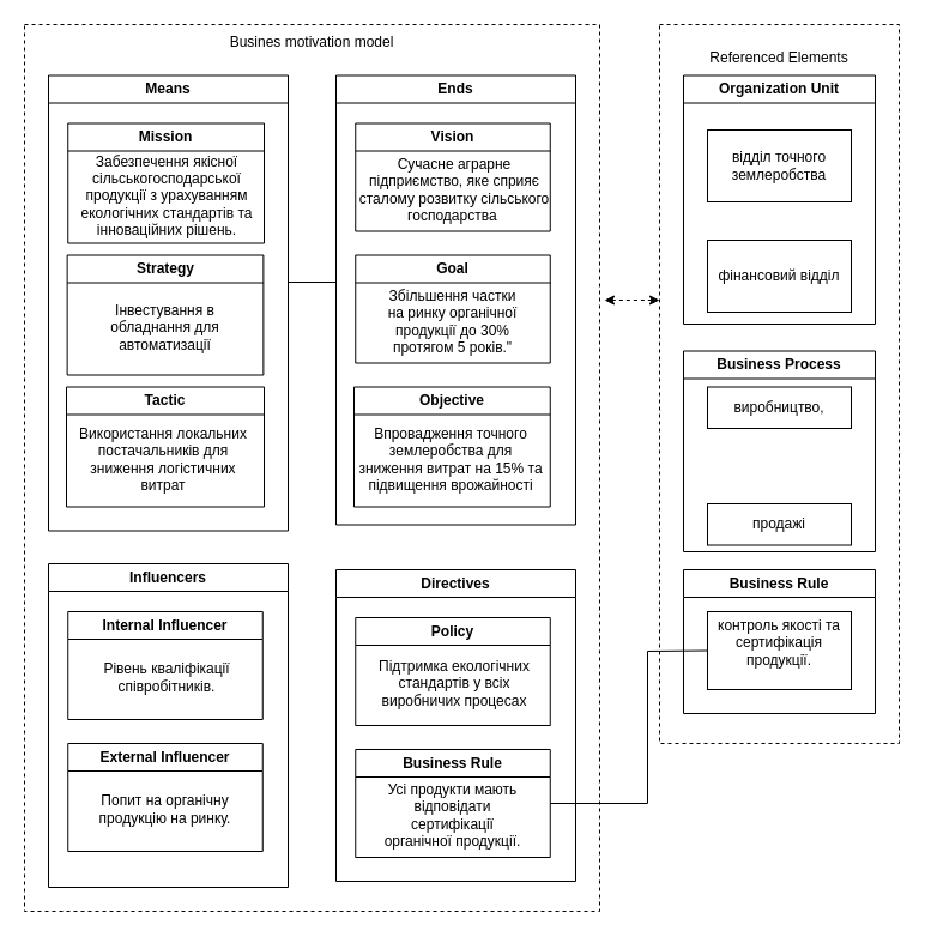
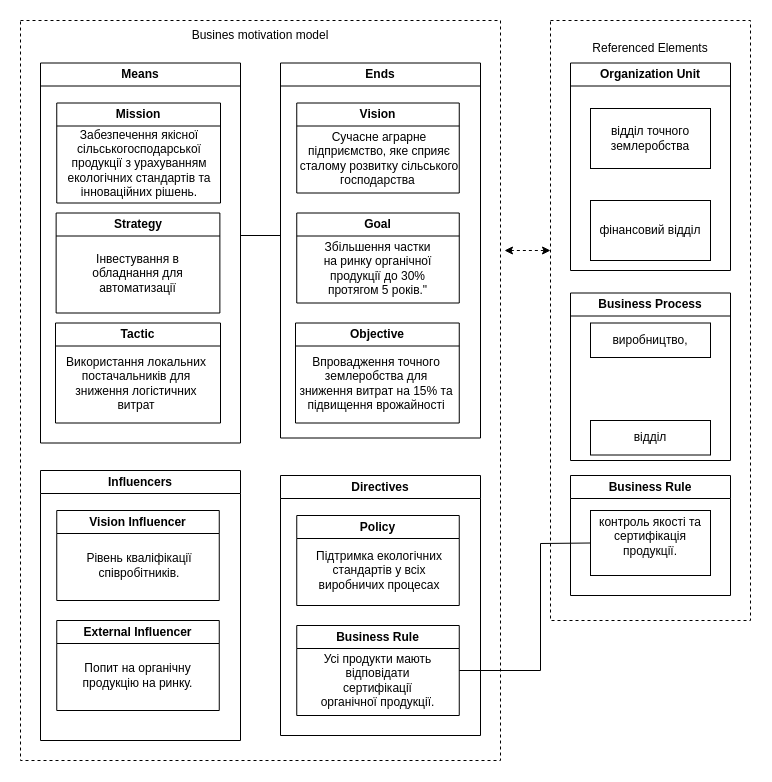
  <mxCell id="0" />
  <mxCell id="1" parent="0" />
  <mxCell id="2" value="" style="rounded=0;whiteSpace=wrap;html=1;dashed=1;" vertex="1" parent="1"><mxGeometry x="20" y="20" width="480" height="740" as="geometry" /></mxCell>
  <mxCell id="3" value="Ends" style="swimlane;whiteSpace=wrap;html=1;" vertex="1" parent="1"><mxGeometry x="280" y="62.5" width="200" height="375" as="geometry" /></mxCell>
  <mxCell id="4" value="Vision " style="swimlane;whiteSpace=wrap;html=1;" vertex="1" parent="3"><mxGeometry x="16.25" y="40" width="162.5" height="90" as="geometry" /></mxCell>
  <mxCell id="5" value="Сучасне аграрне підприємство, яке сприяє сталому розвитку сільського господарства&amp;nbsp;" style="text;html=1;align=center;verticalAlign=middle;whiteSpace=wrap;rounded=0;" vertex="1" parent="4"><mxGeometry x="1.5" y="40" width="162" height="30" as="geometry" /></mxCell>
  <mxCell id="6" value="Goal" style="swimlane;whiteSpace=wrap;html=1;" vertex="1" parent="3"><mxGeometry x="16.25" y="150" width="162.5" height="90" as="geometry" /></mxCell>
  <mxCell id="7" value="Збільшення частки на ринку органічної продукції до 30% протягом 5 років.&quot;" style="text;html=1;align=center;verticalAlign=middle;whiteSpace=wrap;rounded=0;" vertex="1" parent="6"><mxGeometry x="22" y="40" width="118.5" height="30" as="geometry" /></mxCell>
  <mxCell id="8" value="Objective" style="swimlane;whiteSpace=wrap;html=1;" vertex="1" parent="3"><mxGeometry x="15" y="260" width="163.75" height="100" as="geometry" /></mxCell>
  <mxCell id="9" value="&lt;div style=&quot;&quot;&gt;&lt;span style=&quot;background-color: initial;&quot;&gt;Впровадження точного землеробства для зниження витрат на 15% та підвищення врожайності&lt;/span&gt;&lt;/div&gt;" style="text;whiteSpace=wrap;html=1;align=center;" vertex="1" parent="8"><mxGeometry x="2.75" y="25" width="156.25" height="50" as="geometry" /></mxCell>
  <mxCell id="10" value="" style="endArrow=none;html=1;rounded=0;" edge="1" parent="3"><mxGeometry width="50" height="50" relative="1" as="geometry"><mxPoint x="-40" y="172.5" as="sourcePoint" /><mxPoint y="172.5" as="targetPoint" /></mxGeometry></mxCell>
  <mxCell id="11" value="Means" style="swimlane;whiteSpace=wrap;html=1;" vertex="1" parent="1"><mxGeometry x="40" y="62.5" width="200" height="380" as="geometry" /></mxCell>
  <mxCell id="12" value="Mission " style="swimlane;whiteSpace=wrap;html=1;" vertex="1" parent="11"><mxGeometry x="16.25" y="40" width="163.75" height="100" as="geometry" /></mxCell>
  <mxCell id="13" value="Забезпечення якісної сільськогосподарської продукції з урахуванням екологічних стандартів та інноваційних рішень." style="text;html=1;align=center;verticalAlign=middle;whiteSpace=wrap;rounded=0;" vertex="1" parent="12"><mxGeometry x="1.75" y="40" width="162" height="40" as="geometry" /></mxCell>
  <mxCell id="14" value="Strategy" style="swimlane;whiteSpace=wrap;html=1;" vertex="1" parent="11"><mxGeometry x="15.63" y="150" width="163.75" height="100" as="geometry" /></mxCell>
  <mxCell id="15" value="Інвестування в обладнання для автоматизації" style="text;html=1;align=center;verticalAlign=middle;whiteSpace=wrap;rounded=0;" vertex="1" parent="14"><mxGeometry x="22" y="40" width="118.5" height="40" as="geometry" /></mxCell>
  <mxCell id="16" value="Tactic" style="swimlane;whiteSpace=wrap;html=1;" vertex="1" parent="11"><mxGeometry x="15" y="260" width="165" height="100" as="geometry" /></mxCell>
  <mxCell id="17" value="&lt;div style=&quot;&quot;&gt;Використання локальних постачальників для зниження логістичних витрат&lt;/div&gt;" style="text;whiteSpace=wrap;html=1;align=center;" vertex="1" parent="16"><mxGeometry x="2.75" y="25" width="156.25" height="50" as="geometry" /></mxCell>
  <mxCell id="18" value="Busines motivation model" style="text;html=1;align=center;verticalAlign=middle;whiteSpace=wrap;rounded=0;" vertex="1" parent="1"><mxGeometry x="190" y="20" width="140" height="30" as="geometry" /></mxCell>
  <mxCell id="19" value="Directives" style="swimlane;whiteSpace=wrap;html=1;" vertex="1" parent="1"><mxGeometry x="280" y="475" width="200" height="260" as="geometry" /></mxCell>
  <mxCell id="20" value="Policy " style="swimlane;whiteSpace=wrap;html=1;" vertex="1" parent="19"><mxGeometry x="16.25" y="40" width="162.5" height="90" as="geometry" /></mxCell>
  <mxCell id="21" value="Підтримка екологічних стандартів у всіх виробничих процесах" style="text;html=1;align=center;verticalAlign=middle;whiteSpace=wrap;rounded=0;" vertex="1" parent="20"><mxGeometry x="1.5" y="40" width="162" height="30" as="geometry" /></mxCell>
  <mxCell id="22" value="Business Rule" style="swimlane;whiteSpace=wrap;html=1;" vertex="1" parent="19"><mxGeometry x="16.25" y="150" width="162.5" height="90" as="geometry" /></mxCell>
  <mxCell id="23" value="Усі продукти мають відповідати сертифікації органічної продукції." style="text;html=1;align=center;verticalAlign=middle;whiteSpace=wrap;rounded=0;" vertex="1" parent="22"><mxGeometry x="22" y="40" width="118.5" height="30" as="geometry" /></mxCell>
  <mxCell id="24" value="Influencers " style="swimlane;whiteSpace=wrap;html=1;" vertex="1" parent="1"><mxGeometry x="40" y="470" width="200" height="270" as="geometry" /></mxCell>
- <mxCell id="25" value="Internal Influencer  " style="swimlane;whiteSpace=wrap;html=1;" vertex="1" parent="24"><mxGeometry x="16.25" y="40" width="162.5" height="90" as="geometry" /></mxCell>
+ <mxCell id="25" value="Vision Influencer  " style="swimlane;whiteSpace=wrap;html=1;" vertex="1" parent="24"><mxGeometry x="16.25" y="40" width="162.5" height="90" as="geometry" /></mxCell>
  <mxCell id="26" value="Рівень кваліфікації співробітників." style="text;html=1;align=center;verticalAlign=middle;whiteSpace=wrap;rounded=0;" vertex="1" parent="25"><mxGeometry x="1.5" y="40" width="162" height="30" as="geometry" /></mxCell>
  <mxCell id="27" value="External Influencer " style="swimlane;whiteSpace=wrap;html=1;" vertex="1" parent="24"><mxGeometry x="16.25" y="150" width="162.5" height="90" as="geometry" /></mxCell>
  <mxCell id="28" value="Попит на органічну продукцію на ринку." style="text;html=1;align=center;verticalAlign=middle;whiteSpace=wrap;rounded=0;" vertex="1" parent="27"><mxGeometry x="22" y="40" width="118.5" height="30" as="geometry" /></mxCell>
  <mxCell id="29" value="" style="rounded=0;whiteSpace=wrap;html=1;dashed=1;" vertex="1" parent="1"><mxGeometry x="550" y="20" width="200" height="600" as="geometry" /></mxCell>
  <mxCell id="30" value=" Referenced Elements" style="text;html=1;align=center;verticalAlign=middle;whiteSpace=wrap;rounded=0;" vertex="1" parent="1"><mxGeometry x="580" y="32.5" width="140" height="30" as="geometry" /></mxCell>
  <mxCell id="31" value="Organization Unit" style="swimlane;whiteSpace=wrap;html=1;" vertex="1" parent="1"><mxGeometry x="570" y="62.5" width="160" height="207.5" as="geometry" /></mxCell>
  <mxCell id="32" value="відділ точного землеробства" style="rounded=0;whiteSpace=wrap;html=1;" vertex="1" parent="31"><mxGeometry x="20" y="45.5" width="120" height="60" as="geometry" /></mxCell>
  <mxCell id="33" value="фінансовий відділ" style="rounded=0;whiteSpace=wrap;html=1;" vertex="1" parent="1"><mxGeometry x="590" y="200" width="120" height="60" as="geometry" /></mxCell>
  <mxCell id="34" value="Business Process" style="swimlane;whiteSpace=wrap;html=1;" vertex="1" parent="1"><mxGeometry x="570" y="292.5" width="160" height="167.5" as="geometry" /></mxCell>
  <mxCell id="35" value=" виробництво," style="rounded=0;whiteSpace=wrap;html=1;fontStyle=0" vertex="1" parent="34"><mxGeometry x="20" y="30" width="120" height="34.5" as="geometry" /></mxCell>
- <mxCell id="36" value=" продажі" style="rounded=0;whiteSpace=wrap;html=1;fontStyle=0" vertex="1" parent="34"><mxGeometry x="20" y="127.5" width="120" height="34.5" as="geometry" /></mxCell>
+ <mxCell id="36" value=" відділ" style="rounded=0;whiteSpace=wrap;html=1;fontStyle=0" vertex="1" parent="34"><mxGeometry x="20" y="127.5" width="120" height="34.5" as="geometry" /></mxCell>
  <mxCell id="37" value="Business Rule" style="swimlane;whiteSpace=wrap;html=1;" vertex="1" parent="1"><mxGeometry x="570" y="475" width="160" height="120" as="geometry" /></mxCell>
  <mxCell id="38" value="&lt;div&gt;контроль якості та сертифікація продукції.&lt;/div&gt;&lt;div&gt;&lt;br&gt;&lt;/div&gt;" style="rounded=0;whiteSpace=wrap;html=1;fontStyle=0" vertex="1" parent="37"><mxGeometry x="20" y="35" width="120" height="65" as="geometry" /></mxCell>
  <mxCell id="39" value="" style="endArrow=none;html=1;rounded=0;exitX=1;exitY=0.5;exitDx=0;exitDy=0;entryX=0;entryY=0.5;entryDx=0;entryDy=0;" edge="1" parent="1" source="22" target="38"><mxGeometry width="50" height="50" relative="1" as="geometry"><mxPoint x="600" y="730" as="sourcePoint" /><mxPoint x="650" y="680" as="targetPoint" /><Array as="points"><mxPoint x="540" y="670" /><mxPoint x="540" y="543" /></Array></mxGeometry></mxCell>
  <mxCell id="40" value="" style="endArrow=classic;startArrow=classic;html=1;rounded=0;dashed=1;" edge="1" parent="1"><mxGeometry width="50" height="50" relative="1" as="geometry"><mxPoint x="504" y="250" as="sourcePoint" /><mxPoint x="550" y="250" as="targetPoint" /></mxGeometry></mxCell>
